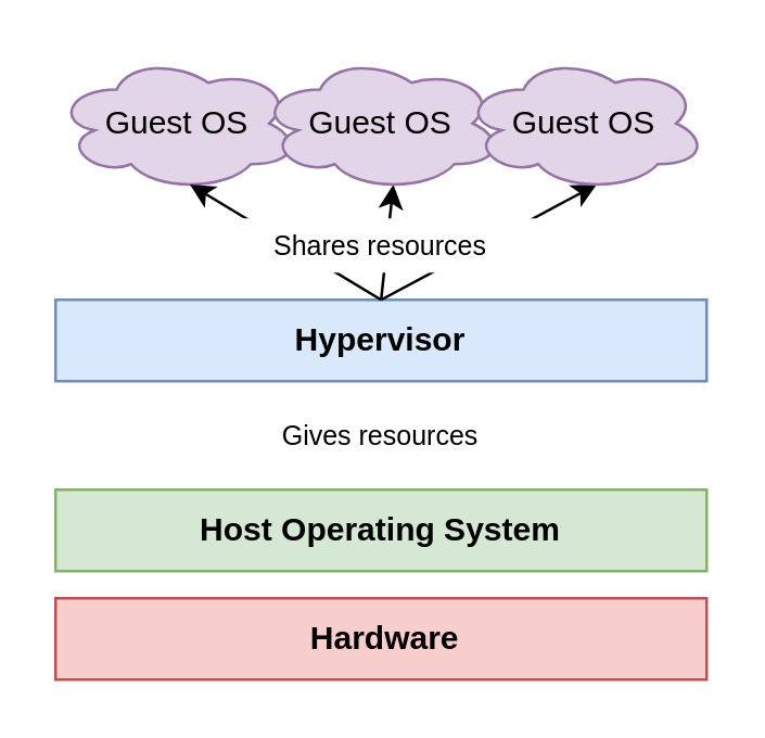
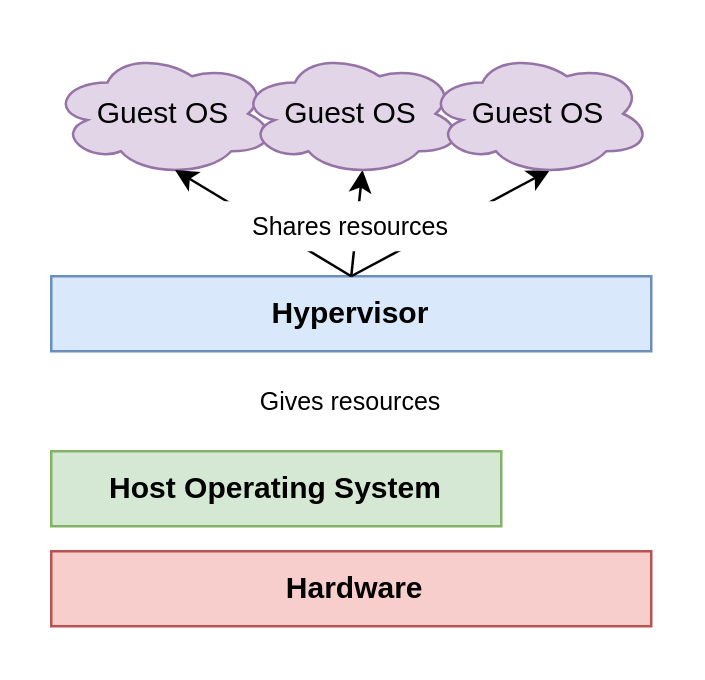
  <mxCell id="0" />
  <mxCell id="1" parent="0" />
  <mxCell id="2" value="&amp;nbsp;Hardware" style="rounded=0;whiteSpace=wrap;html=1;strokeColor=#b85450;fillColor=#f8cecc;fontStyle=1" vertex="1" parent="1"><mxGeometry x="20" y="220" width="240" height="30" as="geometry" /></mxCell>
- <mxCell id="3" value="Host Operating System" style="rounded=0;whiteSpace=wrap;html=1;fillColor=#d5e8d4;strokeColor=#82b366;fontStyle=1" vertex="1" parent="1"><mxGeometry y="180" width="240" height="30" as="geometry" x="20" /></mxCell>
+ <mxCell id="3" value="Host Operating System" style="rounded=0;whiteSpace=wrap;html=1;fillColor=#d5e8d4;strokeColor=#82b366;fontStyle=1" vertex="1" parent="1"><mxGeometry x="20" y="180" width="180" height="30" as="geometry" /></mxCell>
  <mxCell id="4" value="Hypervisor" style="rounded=0;whiteSpace=wrap;html=1;fillColor=#dae8fc;strokeColor=#6c8ebf;fontStyle=1" vertex="1" parent="1"><mxGeometry y="110" width="240" height="30" as="geometry" x="20" /></mxCell>
  <mxCell id="5" value="&lt;div&gt;Guest OS&lt;/div&gt;" style="ellipse;shape=cloud;whiteSpace=wrap;html=1;fillColor=#e1d5e7;strokeColor=#9673a6;fontStyle=0" vertex="1" parent="1"><mxGeometry width="90" height="50" as="geometry" x="20" y="20" /></mxCell>
  <mxCell id="6" value="" style="endArrow=classic;html=1;labelBackgroundColor=#ffffff;entryX=0.55;entryY=0.95;entryDx=0;entryDy=0;entryPerimeter=0;exitX=0.5;exitY=0;exitDx=0;exitDy=0;" edge="1" parent="1" source="4" target="5"><mxGeometry width="50" height="50" relative="1" as="geometry"><mxPoint x="420" y="390" as="sourcePoint" /><mxPoint x="470" y="340" as="targetPoint" /></mxGeometry></mxCell>
  <mxCell id="7" value="" style="endArrow=classic;html=1;labelBackgroundColor=#ffffff;entryX=0.55;entryY=0.95;entryDx=0;entryDy=0;entryPerimeter=0;" edge="1" parent="1" target="11"><mxGeometry width="50" height="50" relative="1" as="geometry"><mxPoint x="140" y="110" as="sourcePoint" /><mxPoint x="143.5" y="67.5" as="targetPoint" /></mxGeometry></mxCell>
  <mxCell id="8" value="" style="endArrow=classic;html=1;labelBackgroundColor=#ffffff;entryX=0.55;entryY=0.95;entryDx=0;entryDy=0;entryPerimeter=0;exitX=0.5;exitY=0;exitDx=0;exitDy=0;" edge="1" parent="1" source="4" target="12"><mxGeometry width="50" height="50" relative="1" as="geometry"><mxPoint x="310" y="120" as="sourcePoint" /><mxPoint x="228.5" y="67.5" as="targetPoint" /></mxGeometry></mxCell>
  <mxCell id="9" value="Shares resources" style="rounded=0;whiteSpace=wrap;html=1;fillColor=#FFFFFF;labelBackgroundColor=#ffffff;fontSize=10;strokeColor=none;" vertex="1" parent="1"><mxGeometry x="80" y="80" width="120" height="20" as="geometry" /></mxCell>
  <mxCell id="10" value="Gives resources" style="rounded=0;whiteSpace=wrap;html=1;fillColor=#FFFFFF;labelBackgroundColor=#ffffff;fontSize=10;labelBorderColor=none;strokeColor=none;" vertex="1" parent="1"><mxGeometry x="80" y="150" width="120" height="20" as="geometry" /></mxCell>
  <mxCell id="11" value="&lt;div&gt;Guest OS&lt;/div&gt;" style="ellipse;shape=cloud;whiteSpace=wrap;html=1;fillColor=#e1d5e7;strokeColor=#9673a6;fontStyle=0" vertex="1" parent="1"><mxGeometry x="95" width="90" height="50" as="geometry" y="20" /></mxCell>
  <mxCell id="12" value="&lt;div&gt;Guest OS&lt;/div&gt;" style="ellipse;shape=cloud;whiteSpace=wrap;html=1;fillColor=#e1d5e7;strokeColor=#9673a6;fontStyle=0" vertex="1" parent="1"><mxGeometry x="170" width="90" height="50" as="geometry" y="20" /></mxCell>
